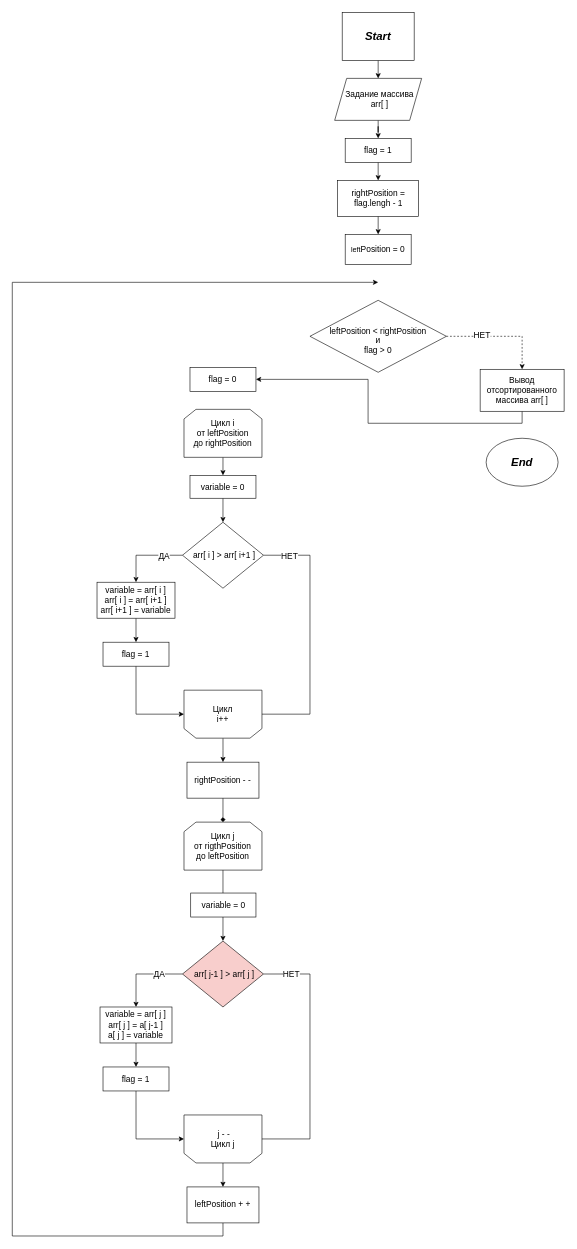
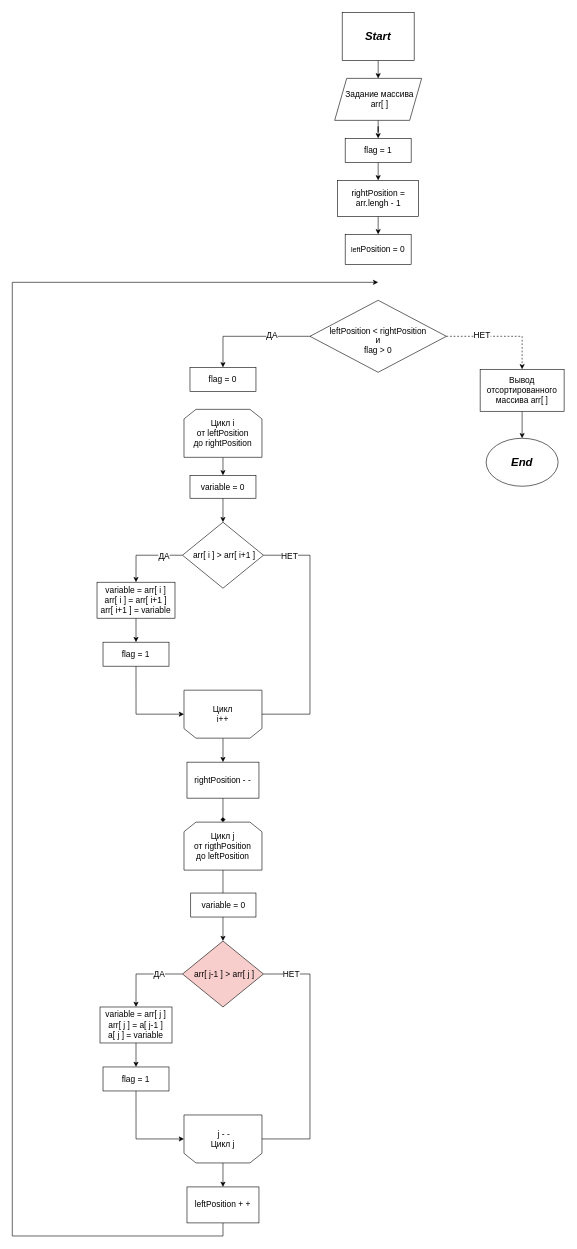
  <mxCell id="0" />
  <mxCell id="1" parent="0" />
  <mxCell id="2" style="edgeStyle=orthogonalEdgeStyle;rounded=0;orthogonalLoop=1;jettySize=auto;html=1;exitX=0.5;exitY=1;exitDx=0;exitDy=0;" parent="1" source="3" target="7" edge="1"><mxGeometry relative="1" as="geometry" /></mxCell>
  <mxCell id="3" value="&lt;div style=&quot;font-size: 14px;&quot;&gt;&lt;font style=&quot;font-size: 14px;&quot;&gt;&amp;nbsp;Задание массива&lt;/font&gt;&lt;/div&gt;&lt;div style=&quot;font-size: 14px;&quot;&gt;&lt;font style=&quot;font-size: 14px;&quot;&gt;&amp;nbsp;arr[ ]&lt;/font&gt;&lt;/div&gt;" style="shape=parallelogram;perimeter=parallelogramPerimeter;whiteSpace=wrap;html=1;fixedSize=1;" parent="1" vertex="1"><mxGeometry x="557.5" y="130" width="145" height="70" as="geometry" /></mxCell>
  <mxCell id="4" style="edgeStyle=orthogonalEdgeStyle;rounded=0;orthogonalLoop=1;jettySize=auto;html=1;exitX=0.5;exitY=1;exitDx=0;exitDy=0;entryX=0.5;entryY=0;entryDx=0;entryDy=0;" parent="1" source="5" target="3" edge="1"><mxGeometry relative="1" as="geometry" /></mxCell>
  <mxCell id="5" value="&lt;b&gt;&lt;font style=&quot;font-size: 19px;&quot;&gt;&lt;i&gt;Start&lt;/i&gt;&lt;/font&gt;&lt;/b&gt;" style="whiteSpace=wrap;html=1;rounded=0;" parent="1" vertex="1"><mxGeometry x="570" y="20" width="120" height="80" as="geometry" /></mxCell>
  <mxCell id="6" style="edgeStyle=orthogonalEdgeStyle;rounded=0;orthogonalLoop=1;jettySize=auto;html=1;exitX=0.5;exitY=1;exitDx=0;exitDy=0;entryX=0.5;entryY=0;entryDx=0;entryDy=0;" parent="1" source="7" target="9" edge="1"><mxGeometry relative="1" as="geometry" /></mxCell>
  <mxCell id="7" value="&lt;font style=&quot;font-size: 14px;&quot;&gt;flag = 1&lt;/font&gt;" style="rounded=0;whiteSpace=wrap;html=1;" parent="1" vertex="1"><mxGeometry x="575" y="230" width="110" height="40" as="geometry" /></mxCell>
  <mxCell id="8" style="edgeStyle=orthogonalEdgeStyle;rounded=0;orthogonalLoop=1;jettySize=auto;html=1;exitX=0.5;exitY=1;exitDx=0;exitDy=0;entryX=0.5;entryY=0;entryDx=0;entryDy=0;" parent="1" source="9" target="28" edge="1"><mxGeometry relative="1" as="geometry" /></mxCell>
- <mxCell id="9" value="&lt;font style=&quot;font-size: 14px;&quot;&gt;rightPosition = flag.lengh - 1&lt;br&gt;&lt;/font&gt;" style="rounded=0;whiteSpace=wrap;html=1;" parent="1" vertex="1"><mxGeometry x="562.5" y="300" width="135" height="60" as="geometry" /></mxCell>
+ <mxCell id="9" value="&lt;font style=&quot;font-size: 14px;&quot;&gt;rightPosition = arr.lengh - 1&lt;br&gt;&lt;/font&gt;" style="rounded=0;whiteSpace=wrap;html=1;" parent="1" vertex="1"><mxGeometry x="562.5" y="300" width="135" height="60" as="geometry" /></mxCell>
+ <mxCell id="10" style="edgeStyle=orthogonalEdgeStyle;rounded=0;orthogonalLoop=1;jettySize=auto;html=1;exitX=0;exitY=0.5;exitDx=0;exitDy=0;entryX=0.5;entryY=0;entryDx=0;entryDy=0;" parent="1" source="14" target="29" edge="1"><mxGeometry relative="1" as="geometry"><mxPoint x="482.5" y="581.79" as="sourcePoint" /></mxGeometry></mxCell>
+ <mxCell id="11" value="ДА" style="edgeLabel;html=1;align=center;verticalAlign=middle;resizable=0;points=[];fontSize=14;" parent="10" vertex="1" connectable="0"><mxGeometry x="-0.346" y="-2" relative="1" as="geometry"><mxPoint as="offset" /></mxGeometry></mxCell>
  <mxCell id="12" style="edgeStyle=orthogonalEdgeStyle;rounded=0;orthogonalLoop=1;jettySize=auto;html=1;exitX=1;exitY=0.5;exitDx=0;exitDy=0;entryX=0.5;entryY=0;entryDx=0;entryDy=0;dashed=1;" parent="1" source="14" target="27" edge="1"><mxGeometry relative="1" as="geometry" /></mxCell>
  <mxCell id="13" value="НЕТ" style="edgeLabel;html=1;align=center;verticalAlign=middle;resizable=0;points=[];fontSize=14;" parent="12" vertex="1" connectable="0"><mxGeometry x="-0.346" y="2" relative="1" as="geometry"><mxPoint as="offset" /></mxGeometry></mxCell>
  <mxCell id="14" value="&lt;br&gt;&lt;div style=&quot;font-size: 14px;&quot;&gt;&lt;font style=&quot;font-size: 14px;&quot;&gt;leftPosition &amp;lt; rightPosition&lt;/font&gt;&lt;/div&gt;&lt;div style=&quot;font-size: 14px;&quot;&gt;&lt;font style=&quot;font-size: 14px;&quot;&gt;и &lt;br&gt;&lt;/font&gt;&lt;/div&gt;&lt;div style=&quot;font-size: 14px;&quot;&gt;&lt;font style=&quot;font-size: 14px;&quot;&gt;flag &amp;gt; 0&lt;font style=&quot;font-size: 14px;&quot;&gt;&lt;br&gt;&lt;/font&gt;&lt;/font&gt;&lt;/div&gt;" style="rhombus;whiteSpace=wrap;html=1;" parent="1" vertex="1"><mxGeometry x="516.25" y="500" width="227.5" height="120" as="geometry" /></mxCell>
  <mxCell id="15" style="edgeStyle=orthogonalEdgeStyle;rounded=0;orthogonalLoop=1;jettySize=auto;html=1;exitX=0.5;exitY=1;exitDx=0;exitDy=0;entryX=0.5;entryY=0;entryDx=0;entryDy=0;" edge="1" parent="1" source="16" target="53"><mxGeometry relative="1" as="geometry" /></mxCell>
  <mxCell id="16" value="&lt;div style=&quot;font-size: 14px;&quot;&gt;&lt;font style=&quot;font-size: 14px;&quot;&gt;Цикл i&lt;/font&gt;&lt;/div&gt;&lt;div style=&quot;font-size: 14px;&quot;&gt;&lt;font style=&quot;font-size: 14px;&quot;&gt;от leftPosition&lt;/font&gt;&lt;/div&gt;&lt;div style=&quot;font-size: 14px;&quot;&gt;&lt;font style=&quot;font-size: 14px;&quot;&gt;до rightPosition&lt;font style=&quot;font-size: 14px;&quot;&gt;&lt;br&gt;&lt;/font&gt;&lt;/font&gt;&lt;/div&gt;" style="shape=loopLimit;whiteSpace=wrap;html=1;" parent="1" vertex="1"><mxGeometry x="306.25" y="681.79" width="130" height="80" as="geometry" /></mxCell>
  <mxCell id="17" style="edgeStyle=orthogonalEdgeStyle;rounded=0;orthogonalLoop=1;jettySize=auto;html=1;exitX=0;exitY=0.5;exitDx=0;exitDy=0;entryX=0.5;entryY=0;entryDx=0;entryDy=0;" parent="1" source="21" target="23" edge="1"><mxGeometry relative="1" as="geometry" /></mxCell>
  <mxCell id="18" value="ДА" style="edgeLabel;html=1;align=center;verticalAlign=middle;resizable=0;points=[];fontSize=14;" parent="17" vertex="1" connectable="0"><mxGeometry x="-0.495" relative="1" as="geometry"><mxPoint as="offset" /></mxGeometry></mxCell>
  <mxCell id="19" style="edgeStyle=orthogonalEdgeStyle;rounded=0;orthogonalLoop=1;jettySize=auto;html=1;exitX=1;exitY=0.5;exitDx=0;exitDy=0;entryX=1;entryY=0.5;entryDx=0;entryDy=0;" parent="1" source="21" target="33" edge="1"><mxGeometry relative="1" as="geometry"><Array as="points"><mxPoint x="516.25" y="925" /><mxPoint x="516.25" y="1190" /></Array></mxGeometry></mxCell>
  <mxCell id="20" value="НЕТ" style="edgeLabel;html=1;align=center;verticalAlign=middle;resizable=0;points=[];fontSize=14;" parent="19" vertex="1" connectable="0"><mxGeometry x="-0.849" y="-1" relative="1" as="geometry"><mxPoint x="1" as="offset" /></mxGeometry></mxCell>
  <mxCell id="21" value="&lt;font style=&quot;font-size: 14px;&quot;&gt;&amp;nbsp;arr[ i ] &amp;gt; arr[ i+1 ]&lt;/font&gt;" style="rhombus;whiteSpace=wrap;html=1;" parent="1" vertex="1"><mxGeometry x="303.75" y="870" width="135" height="110" as="geometry" /></mxCell>
  <mxCell id="22" style="edgeStyle=orthogonalEdgeStyle;rounded=0;orthogonalLoop=1;jettySize=auto;html=1;exitX=0.5;exitY=1;exitDx=0;exitDy=0;entryX=0.5;entryY=0;entryDx=0;entryDy=0;" parent="1" source="23" target="31" edge="1"><mxGeometry relative="1" as="geometry" /></mxCell>
  <mxCell id="23" value="&lt;div style=&quot;font-size: 14px;&quot;&gt;&lt;font style=&quot;font-size: 14px;&quot;&gt;variable = arr[ i ]&lt;/font&gt;&lt;/div&gt;&lt;div style=&quot;font-size: 14px;&quot;&gt;&lt;font style=&quot;font-size: 14px;&quot;&gt;arr[ i ] = arr[ i+1 ]&lt;/font&gt;&lt;/div&gt;&lt;div style=&quot;font-size: 14px;&quot;&gt;&lt;font style=&quot;font-size: 14px;&quot;&gt;arr[ i+1 ] = variable&lt;font style=&quot;font-size: 14px;&quot;&gt;&lt;br&gt;&lt;/font&gt;&lt;/font&gt;&lt;/div&gt;" style="rounded=0;whiteSpace=wrap;html=1;" parent="1" vertex="1"><mxGeometry x="161.25" y="970" width="130" height="60" as="geometry" /></mxCell>
  <mxCell id="24" style="edgeStyle=orthogonalEdgeStyle;rounded=0;orthogonalLoop=1;jettySize=auto;html=1;exitX=0.5;exitY=1;exitDx=0;exitDy=0;entryX=0.5;entryY=0;entryDx=0;entryDy=0;endArrow=diamond;" parent="1" source="25" target="35" edge="1"><mxGeometry relative="1" as="geometry" /></mxCell>
  <mxCell id="25" value="&lt;font style=&quot;font-size: 14px;&quot;&gt;rightPosition - -&lt;/font&gt;" style="rounded=0;whiteSpace=wrap;html=1;" parent="1" vertex="1"><mxGeometry x="311.25" y="1270" width="120" height="60" as="geometry" /></mxCell>
- <mxCell id="26" style="edgeStyle=orthogonalEdgeStyle;rounded=0;orthogonalLoop=1;jettySize=auto;html=1;exitX=0.5;exitY=1;exitDx=0;exitDy=0;" parent="1" source="27" target="29" edge="1"><mxGeometry relative="1" as="geometry" /></mxCell>
+ <mxCell id="26" style="edgeStyle=orthogonalEdgeStyle;rounded=0;orthogonalLoop=1;jettySize=auto;html=1;exitX=0.5;exitY=1;exitDx=0;exitDy=0;" parent="1" source="27" target="49" edge="1"><mxGeometry relative="1" as="geometry" /></mxCell>
  <mxCell id="27" value="&lt;font style=&quot;font-size: 14px;&quot;&gt;Вывод отсортированного массива arr[ ]&lt;/font&gt;" style="rounded=0;whiteSpace=wrap;html=1;" parent="1" vertex="1"><mxGeometry x="800" y="615" width="140" height="70" as="geometry" /></mxCell>
  <mxCell id="28" value="left&lt;font style=&quot;font-size: 14px;&quot;&gt;Position = 0&lt;/font&gt;" style="rounded=0;whiteSpace=wrap;html=1;" parent="1" vertex="1"><mxGeometry x="575" y="390" width="110" height="50" as="geometry" /></mxCell>
  <mxCell id="29" value="&lt;font style=&quot;font-size: 14px;&quot;&gt;flag = 0&lt;/font&gt;" style="rounded=0;whiteSpace=wrap;html=1;" parent="1" vertex="1"><mxGeometry x="316.25" y="611.79" width="110" height="40" as="geometry" /></mxCell>
  <mxCell id="30" style="edgeStyle=orthogonalEdgeStyle;rounded=0;orthogonalLoop=1;jettySize=auto;html=1;exitX=0.5;exitY=1;exitDx=0;exitDy=0;entryX=1;entryY=0.5;entryDx=0;entryDy=0;" parent="1" source="31" target="33" edge="1"><mxGeometry relative="1" as="geometry" /></mxCell>
  <mxCell id="31" value="&lt;font style=&quot;font-size: 14px;&quot;&gt;flag = 1&lt;/font&gt;" style="rounded=0;whiteSpace=wrap;html=1;" parent="1" vertex="1"><mxGeometry x="171.25" y="1070" width="110" height="40" as="geometry" /></mxCell>
  <mxCell id="32" style="edgeStyle=orthogonalEdgeStyle;rounded=0;orthogonalLoop=1;jettySize=auto;html=1;" parent="1" source="33" edge="1"><mxGeometry relative="1" as="geometry"><mxPoint x="371.25" y="1270" as="targetPoint" /></mxGeometry></mxCell>
  <mxCell id="33" value="" style="shape=loopLimit;whiteSpace=wrap;html=1;rotation=-180;" parent="1" vertex="1"><mxGeometry x="306.25" y="1150" width="130" height="80" as="geometry" /></mxCell>
  <mxCell id="34" style="edgeStyle=orthogonalEdgeStyle;rounded=0;orthogonalLoop=1;jettySize=auto;html=1;exitX=0.5;exitY=1;exitDx=0;exitDy=0;entryX=0.5;entryY=0;entryDx=0;entryDy=0;" parent="1" source="35" target="40" edge="1"><mxGeometry relative="1" as="geometry" /></mxCell>
  <mxCell id="35" value="&lt;div style=&quot;font-size: 14px;&quot;&gt;&lt;font style=&quot;font-size: 14px;&quot;&gt;Цикл j&lt;br&gt;&lt;/font&gt;&lt;/div&gt;&lt;div style=&quot;font-size: 14px;&quot;&gt;&lt;font style=&quot;font-size: 14px;&quot;&gt;от rigthPosition&lt;/font&gt;&lt;/div&gt;&lt;div style=&quot;font-size: 14px;&quot;&gt;&lt;font style=&quot;font-size: 14px;&quot;&gt;до leftPosition&lt;font style=&quot;font-size: 14px;&quot;&gt;&lt;br&gt;&lt;/font&gt;&lt;/font&gt;&lt;/div&gt;" style="shape=loopLimit;whiteSpace=wrap;html=1;" parent="1" vertex="1"><mxGeometry x="306.25" y="1370" width="130" height="80" as="geometry" /></mxCell>
  <mxCell id="36" style="edgeStyle=orthogonalEdgeStyle;rounded=0;orthogonalLoop=1;jettySize=auto;html=1;exitX=0;exitY=0.5;exitDx=0;exitDy=0;entryX=0.5;entryY=0;entryDx=0;entryDy=0;" parent="1" source="40" target="42" edge="1"><mxGeometry relative="1" as="geometry" /></mxCell>
  <mxCell id="37" value="ДА" style="edgeLabel;html=1;align=center;verticalAlign=middle;resizable=0;points=[];fontSize=14;" parent="36" vertex="1" connectable="0"><mxGeometry x="-0.404" y="-1" relative="1" as="geometry"><mxPoint as="offset" /></mxGeometry></mxCell>
  <mxCell id="38" style="edgeStyle=orthogonalEdgeStyle;rounded=0;orthogonalLoop=1;jettySize=auto;html=1;exitX=1;exitY=0.5;exitDx=0;exitDy=0;entryX=1;entryY=0.5;entryDx=0;entryDy=0;" parent="1" source="40" target="48" edge="1"><mxGeometry relative="1" as="geometry"><Array as="points"><mxPoint x="516.25" y="1623.21" /><mxPoint x="516.25" y="1898.21" /></Array></mxGeometry></mxCell>
  <mxCell id="39" value="НЕТ" style="edgeLabel;html=1;align=center;verticalAlign=middle;resizable=0;points=[];fontSize=14;" parent="38" vertex="1" connectable="0"><mxGeometry x="-0.841" y="-2" relative="1" as="geometry"><mxPoint x="1" y="-2" as="offset" /></mxGeometry></mxCell>
  <mxCell id="40" value="&lt;font style=&quot;font-size: 14px;&quot;&gt;&amp;nbsp;arr[ j-1 ] &amp;gt; arr[ j ]&lt;/font&gt;" style="rhombus;whiteSpace=wrap;html=1;fillColor=#f8cecc;" parent="1" vertex="1"><mxGeometry x="303.75" y="1568.21" width="135" height="110" as="geometry" /></mxCell>
  <mxCell id="41" style="edgeStyle=orthogonalEdgeStyle;rounded=0;orthogonalLoop=1;jettySize=auto;html=1;exitX=0.5;exitY=1;exitDx=0;exitDy=0;entryX=0.5;entryY=0;entryDx=0;entryDy=0;" parent="1" source="42" target="46" edge="1"><mxGeometry relative="1" as="geometry" /></mxCell>
  <mxCell id="42" value="&lt;div style=&quot;font-size: 14px;&quot;&gt;&lt;font style=&quot;font-size: 14px;&quot;&gt;variable = arr[ j ]&lt;/font&gt;&lt;/div&gt;&lt;div style=&quot;font-size: 14px;&quot;&gt;&lt;font style=&quot;font-size: 14px;&quot;&gt;arr[ j ] = a[ j-1 ]&lt;/font&gt;&lt;/div&gt;&lt;div style=&quot;font-size: 14px;&quot;&gt;&lt;font style=&quot;font-size: 14px;&quot;&gt;a[ j ] = variable&lt;font style=&quot;font-size: 14px;&quot;&gt;&lt;br&gt;&lt;/font&gt;&lt;/font&gt;&lt;/div&gt;" style="rounded=0;whiteSpace=wrap;html=1;" parent="1" vertex="1"><mxGeometry x="166.25" y="1678.21" width="120" height="60" as="geometry" /></mxCell>
  <mxCell id="43" style="edgeStyle=orthogonalEdgeStyle;rounded=0;orthogonalLoop=1;jettySize=auto;html=1;exitX=0.5;exitY=1;exitDx=0;exitDy=0;" parent="1" source="44" edge="1"><mxGeometry relative="1" as="geometry"><mxPoint x="630" y="470" as="targetPoint" /><mxPoint x="-160" y="1950" as="sourcePoint" /><Array as="points"><mxPoint x="371" y="2060" /><mxPoint x="20" y="2060" /><mxPoint x="20" y="470" /></Array></mxGeometry></mxCell>
  <mxCell id="44" value="&lt;font style=&quot;font-size: 14px;&quot;&gt;leftPosition + +&lt;br&gt;&lt;/font&gt;" style="rounded=0;whiteSpace=wrap;html=1;" parent="1" vertex="1"><mxGeometry x="311.25" y="1978.21" width="120" height="60" as="geometry" /></mxCell>
  <mxCell id="45" style="edgeStyle=orthogonalEdgeStyle;rounded=0;orthogonalLoop=1;jettySize=auto;html=1;exitX=0.5;exitY=1;exitDx=0;exitDy=0;entryX=1;entryY=0.5;entryDx=0;entryDy=0;" parent="1" source="46" target="48" edge="1"><mxGeometry relative="1" as="geometry" /></mxCell>
  <mxCell id="46" value="&lt;font style=&quot;font-size: 14px;&quot;&gt;flag = 1&lt;/font&gt;" style="rounded=0;whiteSpace=wrap;html=1;" parent="1" vertex="1"><mxGeometry x="171.25" y="1778.21" width="110" height="40" as="geometry" /></mxCell>
  <mxCell id="47" style="edgeStyle=orthogonalEdgeStyle;rounded=0;orthogonalLoop=1;jettySize=auto;html=1;exitX=0.5;exitY=0;exitDx=0;exitDy=0;entryX=0.5;entryY=0;entryDx=0;entryDy=0;" parent="1" source="48" target="44" edge="1"><mxGeometry relative="1" as="geometry" /></mxCell>
  <mxCell id="48" value="" style="shape=loopLimit;whiteSpace=wrap;html=1;rotation=-180;" parent="1" vertex="1"><mxGeometry x="306.25" y="1858.21" width="130" height="80" as="geometry" /></mxCell>
  <mxCell id="49" value="&lt;b&gt;&lt;font size=&quot;1&quot;&gt;&lt;i&gt;&lt;font style=&quot;font-size: 19px;&quot;&gt;End&lt;/font&gt;&lt;/i&gt;&lt;/font&gt;&lt;/b&gt;" style="ellipse;whiteSpace=wrap;html=1;" parent="1" vertex="1"><mxGeometry x="810" y="730" width="120" height="80" as="geometry" /></mxCell>
  <mxCell id="50" value="&lt;div style=&quot;font-size: 14px;&quot;&gt;&lt;font style=&quot;font-size: 14px;&quot;&gt;Цикл&lt;/font&gt;&lt;/div&gt;&lt;div style=&quot;font-size: 14px;&quot;&gt;&lt;font style=&quot;font-size: 14px;&quot;&gt;i++&lt;font style=&quot;font-size: 14px;&quot;&gt;&lt;br&gt;&lt;/font&gt;&lt;/font&gt;&lt;/div&gt;" style="text;html=1;strokeColor=none;fillColor=none;align=center;verticalAlign=middle;whiteSpace=wrap;rounded=0;" parent="1" vertex="1"><mxGeometry x="341.25" y="1175" width="60" height="30" as="geometry" /></mxCell>
  <mxCell id="51" value="&lt;div style=&quot;font-size: 14px;&quot;&gt;&lt;font style=&quot;font-size: 14px;&quot;&gt;&amp;nbsp;j - - &lt;br&gt;&lt;/font&gt;&lt;/div&gt;&lt;div style=&quot;font-size: 14px;&quot;&gt;&lt;font style=&quot;font-size: 14px;&quot;&gt;Цикл j&lt;br&gt;&lt;/font&gt;&lt;/div&gt;" style="text;html=1;strokeColor=none;fillColor=none;align=center;verticalAlign=middle;whiteSpace=wrap;rounded=0;" parent="1" vertex="1"><mxGeometry x="341.25" y="1883.21" width="60" height="30" as="geometry" /></mxCell>
  <mxCell id="52" style="edgeStyle=orthogonalEdgeStyle;rounded=0;orthogonalLoop=1;jettySize=auto;html=1;exitX=0.5;exitY=1;exitDx=0;exitDy=0;entryX=0.5;entryY=0;entryDx=0;entryDy=0;" edge="1" parent="1" source="53" target="21"><mxGeometry relative="1" as="geometry" /></mxCell>
  <mxCell id="53" value="&lt;font style=&quot;font-size: 14px;&quot;&gt;variable = 0&lt;/font&gt;" style="rounded=0;whiteSpace=wrap;html=1;" vertex="1" parent="1"><mxGeometry x="316.25" y="791.79" width="110" height="38.21" as="geometry" /></mxCell>
  <mxCell id="54" value="&lt;font style=&quot;font-size: 14px;&quot;&gt;variable = 0&lt;/font&gt;" style="rounded=0;whiteSpace=wrap;html=1;" vertex="1" parent="1"><mxGeometry x="317.5" y="1488.21" width="108.75" height="40" as="geometry" /></mxCell>
